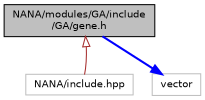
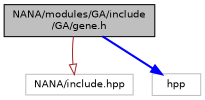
  digraph {
    node [color=grey75 fillcolor=white fontname=Helvetica fontsize=10 shape=record style=filled]
    edge [fontname=Helvetica fontsize=10 labelfontname=Helvetica labelfontsize=10]
    n1 [color=black fillcolor=grey75 fontcolor=black height=0.2 label="NANA/modules/GA/include\l/GA/gene.h" width=0.4]
    n2 [height=0.2 label="NANA/include.hpp" width=0.4]
-   n3 [height=0.2 label=vector width=0.4]
-   n2 -> n1 [arrowhead=onormal color=brown style=solid]
+   n3 [height=0.2 label=hpp width=0.4]
+   n1 -> n2 [arrowhead=onormal color=brown style=solid]
    n1 -> n3 [arrowhead=normal color=blue style=bold]
  }
